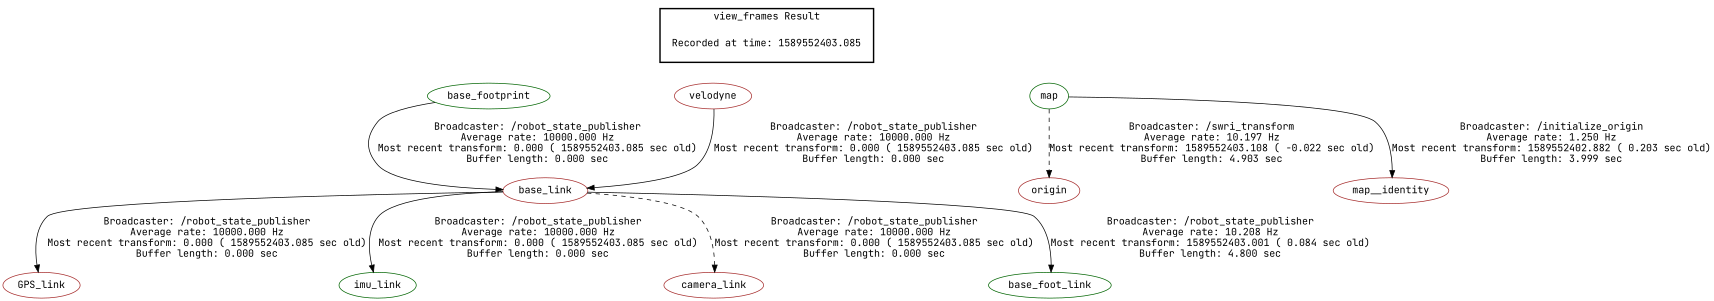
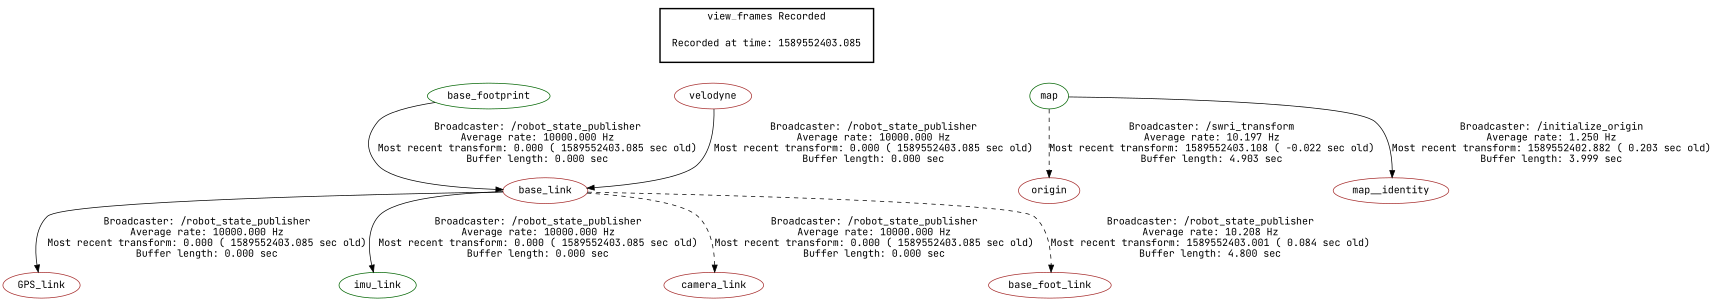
  digraph {
    fontname="JetBrains Mono"
    node [color=brown fontname="JetBrains Mono"]
    edge [fontname="JetBrains Mono" style=solid]
    "Recorded at time: 1589552403.085" [shape=plaintext]
    base_footprint [color=darkgreen]
    map [color=darkgreen]
    base_link
    GPS_link
    imu_link [color=darkgreen]
    camera_link
-   base_foot_link [color=darkgreen]
+   base_foot_link
    velodyne
    origin
    map__identity
    subgraph cluster_1 {
      color=black
-     label="view_frames Result"
+     label="view_frames Recorded"
      style=bold
      "Recorded at time: 1589552403.085"
    }
    "Recorded at time: 1589552403.085" -> base_footprint [style=invis]
    "Recorded at time: 1589552403.085" -> map [style=invis]
    base_footprint -> base_link [label="Broadcaster: /robot_state_publisher\nAverage rate: 10000.000 Hz\nMost recent transform: 0.000 ( 1589552403.085 sec old)\nBuffer length: 0.000 sec\n"]
    map -> origin [label="Broadcaster: /swri_transform\nAverage rate: 10.197 Hz\nMost recent transform: 1589552403.108 ( -0.022 sec old)\nBuffer length: 4.903 sec\n" style=dashed]
    map -> map__identity [label="Broadcaster: /initialize_origin\nAverage rate: 1.250 Hz\nMost recent transform: 1589552402.882 ( 0.203 sec old)\nBuffer length: 3.999 sec\n"]
    base_link -> GPS_link [label="Broadcaster: /robot_state_publisher\nAverage rate: 10000.000 Hz\nMost recent transform: 0.000 ( 1589552403.085 sec old)\nBuffer length: 0.000 sec\n"]
    base_link -> imu_link [label="Broadcaster: /robot_state_publisher\nAverage rate: 10000.000 Hz\nMost recent transform: 0.000 ( 1589552403.085 sec old)\nBuffer length: 0.000 sec\n"]
    base_link -> camera_link [label="Broadcaster: /robot_state_publisher\nAverage rate: 10000.000 Hz\nMost recent transform: 0.000 ( 1589552403.085 sec old)\nBuffer length: 0.000 sec\n" style=dashed]
-   base_link -> base_foot_link [label="Broadcaster: /robot_state_publisher\nAverage rate: 10.208 Hz\nMost recent transform: 1589552403.001 ( 0.084 sec old)\nBuffer length: 4.800 sec\n"]
+   base_link -> base_foot_link [label="Broadcaster: /robot_state_publisher\nAverage rate: 10.208 Hz\nMost recent transform: 1589552403.001 ( 0.084 sec old)\nBuffer length: 4.800 sec\n" style=dashed]
    velodyne -> base_link [label="Broadcaster: /robot_state_publisher\nAverage rate: 10000.000 Hz\nMost recent transform: 0.000 ( 1589552403.085 sec old)\nBuffer length: 0.000 sec\n"]
  }
